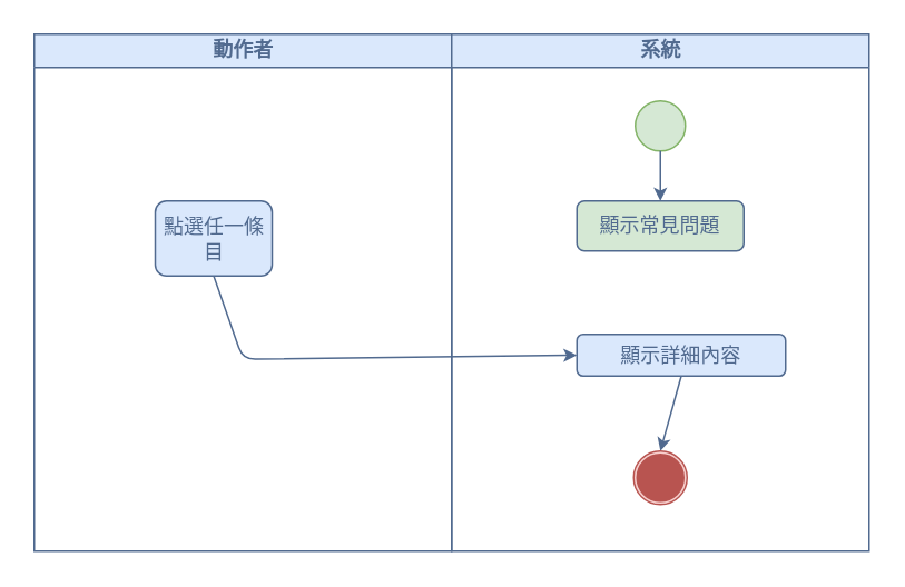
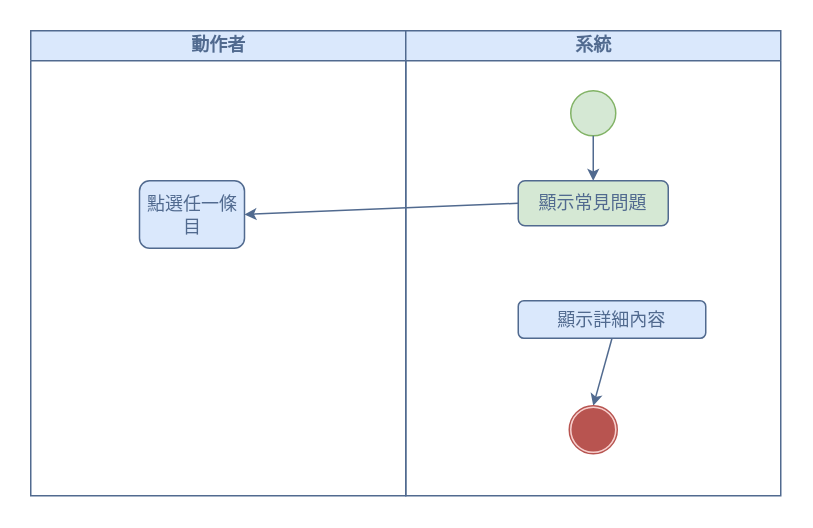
  <mxCell id="0" />
  <mxCell id="1" parent="0" />
  <mxCell id="2" value="&lt;font color=&quot;#516a8f&quot;&gt;動作者&lt;/font&gt;" style="swimlane;html=1;startSize=20;fillColor=#dae8fc;strokeColor=#516A8F;" parent="1" vertex="1"><mxGeometry x="20" y="20" width="250" height="310" as="geometry" /></mxCell>
  <mxCell id="3" value="&lt;font color=&quot;#516a8f&quot;&gt;點選任一條目&lt;/font&gt;" style="rounded=1;whiteSpace=wrap;html=1;shadow=0;comic=0;labelBackgroundColor=none;strokeWidth=1;fontFamily=Verdana;fontSize=12;align=center;arcSize=15;fillColor=#dae8fc;strokeColor=#516A8F;glass=0;" parent="2" vertex="1"><mxGeometry x="72.5" y="100" width="70" height="45" as="geometry" /></mxCell>
  <mxCell id="4" value="&lt;font color=&quot;#516a8f&quot;&gt;系統&lt;/font&gt;" style="swimlane;html=1;startSize=20;fillColor=#dae8fc;strokeColor=#516A8F;" parent="1" vertex="1"><mxGeometry x="270" y="20" width="250" height="310" as="geometry" /></mxCell>
  <mxCell id="5" style="edgeStyle=none;rounded=0;html=1;labelBackgroundColor=none;startArrow=none;startFill=0;startSize=5;endArrow=classic;endFill=1;endSize=5;jettySize=auto;orthogonalLoop=1;strokeWidth=1;fontFamily=Verdana;fontSize=12;exitX=0.5;exitY=1;exitDx=0;exitDy=0;strokeColor=#516A8F;arcSize=20;entryX=0.5;entryY=0;entryDx=0;entryDy=0;" parent="4" source="6" target="10" edge="1"><mxGeometry relative="1" as="geometry"><mxPoint x="145" y="305" as="sourcePoint" /><mxPoint x="133" y="460" as="targetPoint" /></mxGeometry></mxCell>
  <mxCell id="6" value="&lt;font color=&quot;#516a8f&quot;&gt;顯示詳細內容&lt;/font&gt;" style="rounded=1;whiteSpace=wrap;html=1;shadow=0;comic=0;labelBackgroundColor=none;strokeWidth=1;fontFamily=Verdana;fontSize=12;align=center;arcSize=15;fillColor=#dae8fc;strokeColor=#516A8F;glass=0;" parent="4" vertex="1"><mxGeometry x="75" y="180" width="125" height="25" as="geometry" /></mxCell>
  <mxCell id="7" value="&lt;font color=&quot;#516a8f&quot;&gt;顯示常見問題&lt;br&gt;&lt;/font&gt;" style="rounded=1;whiteSpace=wrap;html=1;shadow=0;comic=0;labelBackgroundColor=none;strokeWidth=1;fontFamily=Verdana;fontSize=12;align=center;arcSize=15;fillColor=#d5e8d4;strokeColor=#516A8F;glass=0;" parent="4" vertex="1"><mxGeometry x="75" y="100" width="100" height="30" as="geometry" /></mxCell>
  <mxCell id="8" value="" style="group" parent="4" vertex="1" connectable="0"><mxGeometry x="109" y="250" width="32" height="32" as="geometry" /></mxCell>
  <mxCell id="9" value="" style="ellipse;whiteSpace=wrap;html=1;aspect=fixed;fillColor=#b85450;strokeColor=#f8cecc;" parent="8" vertex="1"><mxGeometry x="1" y="1" width="30" height="30" as="geometry" /></mxCell>
  <mxCell id="10" value="" style="ellipse;whiteSpace=wrap;html=1;aspect=fixed;fillColor=none;strokeColor=#B85450;" parent="8" vertex="1"><mxGeometry width="32" height="32" as="geometry" /></mxCell>
  <mxCell id="11" value="" style="ellipse;whiteSpace=wrap;html=1;rounded=0;shadow=0;comic=0;labelBackgroundColor=none;strokeWidth=1;fillColor=#d5e8d4;fontFamily=Verdana;fontSize=12;align=center;strokeColor=#82b366;" parent="4" vertex="1"><mxGeometry x="110" y="40" width="30" height="30" as="geometry" /></mxCell>
  <mxCell id="12" style="edgeStyle=none;rounded=0;html=1;labelBackgroundColor=none;startArrow=none;startFill=0;startSize=5;endArrow=classic;endFill=1;endSize=5;jettySize=auto;orthogonalLoop=1;strokeWidth=1;fontFamily=Verdana;fontSize=12;exitX=0.5;exitY=1;exitDx=0;exitDy=0;strokeColor=#516A8F;arcSize=20;entryX=0.5;entryY=0;entryDx=0;entryDy=0;" parent="4" source="11" target="7" edge="1"><mxGeometry relative="1" as="geometry"><mxPoint x="88.55" y="245.0" as="sourcePoint" /><mxPoint x="124" y="95" as="targetPoint" /></mxGeometry></mxCell>
- <mxCell id="13" style="edgeStyle=none;rounded=1;html=1;labelBackgroundColor=none;startArrow=none;startFill=0;startSize=5;endArrow=classic;endFill=1;endSize=5;jettySize=auto;orthogonalLoop=1;strokeWidth=1;fontFamily=Verdana;fontSize=12;strokeColor=#516A8F;arcSize=15;exitX=0.5;exitY=1;exitDx=0;exitDy=0;entryX=0;entryY=0.5;entryDx=0;entryDy=0;" parent="1" source="3" target="6" edge="1"><mxGeometry relative="1" as="geometry"><mxPoint x="145" y="320" as="sourcePoint" /><mxPoint x="400" y="390" as="targetPoint" /><Array as="points"><mxPoint x="145" y="215" /></Array></mxGeometry></mxCell>
+ <mxCell id="14" style="edgeStyle=none;rounded=1;html=1;labelBackgroundColor=none;startArrow=none;startFill=0;startSize=5;endArrow=classic;endFill=1;endSize=5;jettySize=auto;orthogonalLoop=1;strokeWidth=1;fontFamily=Verdana;fontSize=12;strokeColor=#516A8F;arcSize=15;exitX=0;exitY=0.5;exitDx=0;exitDy=0;entryX=1;entryY=0.5;entryDx=0;entryDy=0;" parent="1" source="7" target="3" edge="1"><mxGeometry relative="1" as="geometry"><mxPoint x="200" y="275" as="sourcePoint" /><mxPoint x="400" y="260" as="targetPoint" /></mxGeometry></mxCell>
